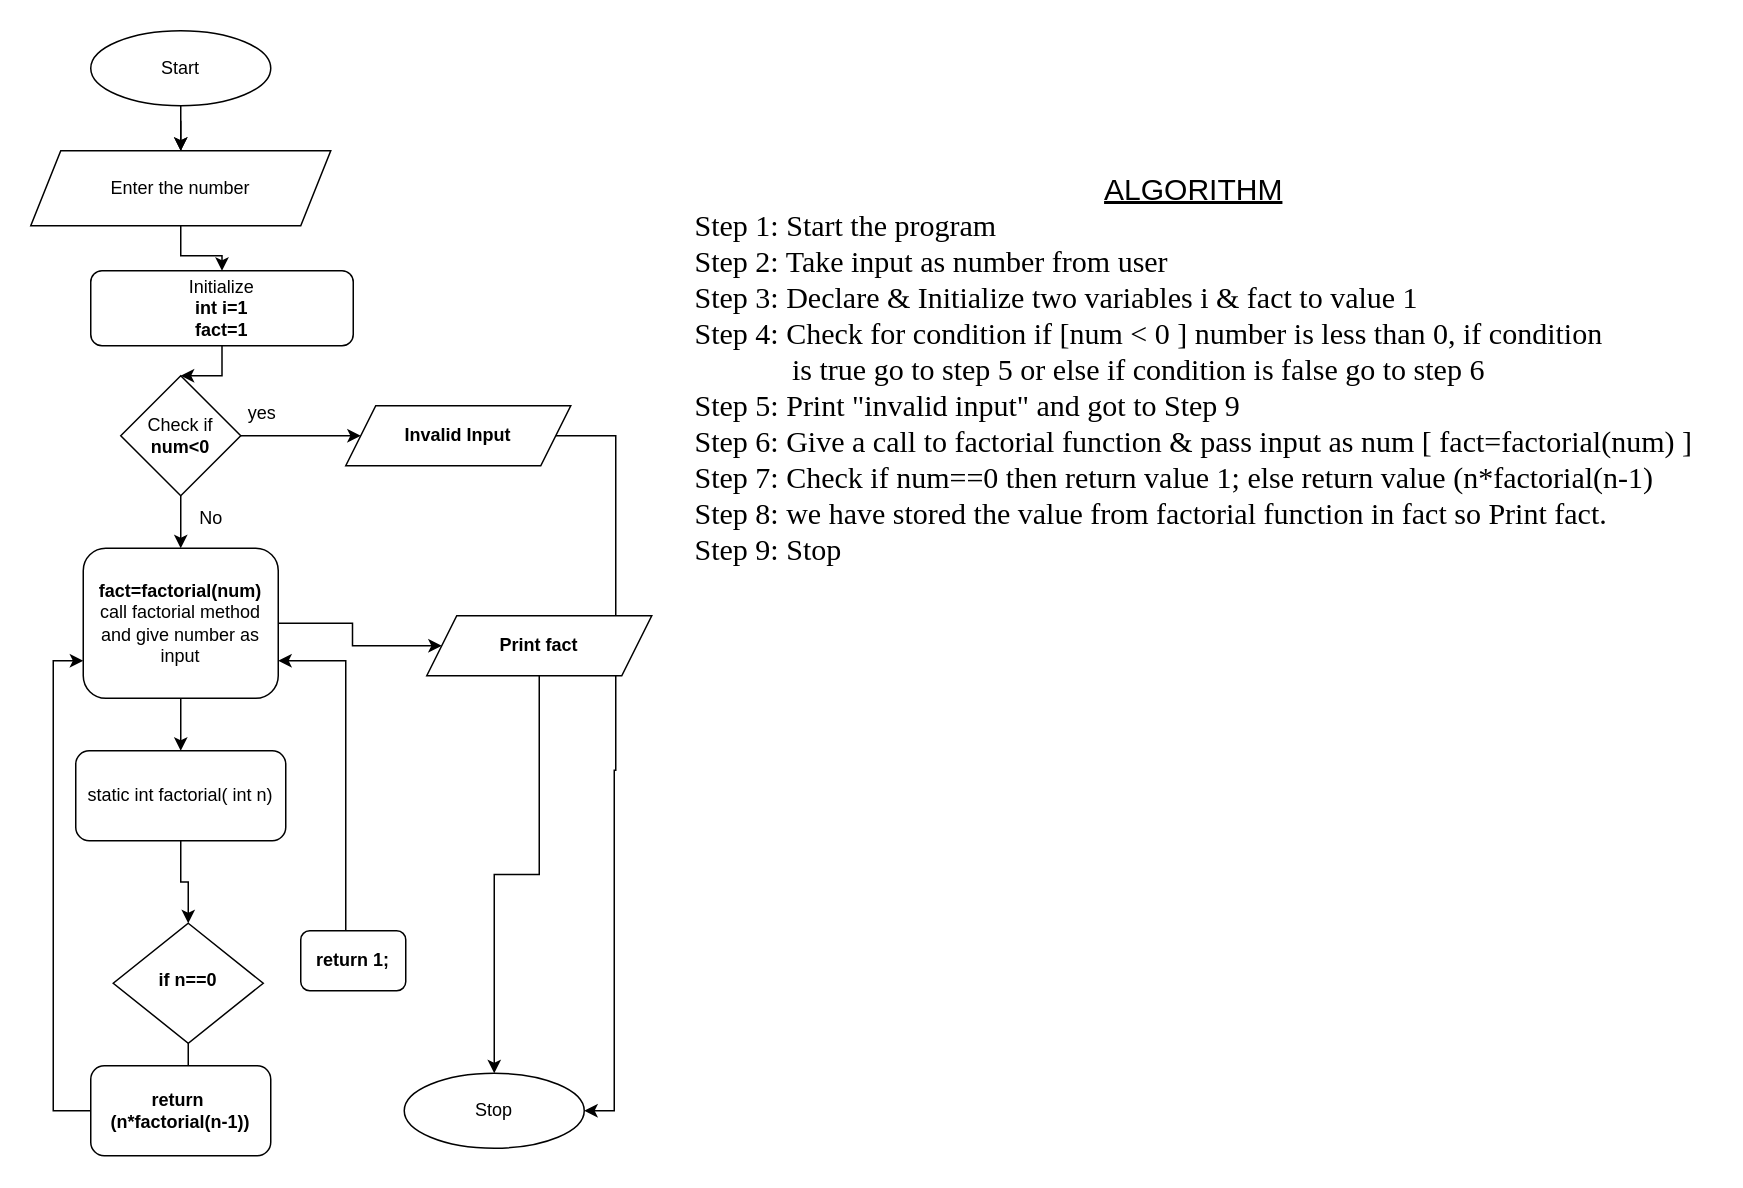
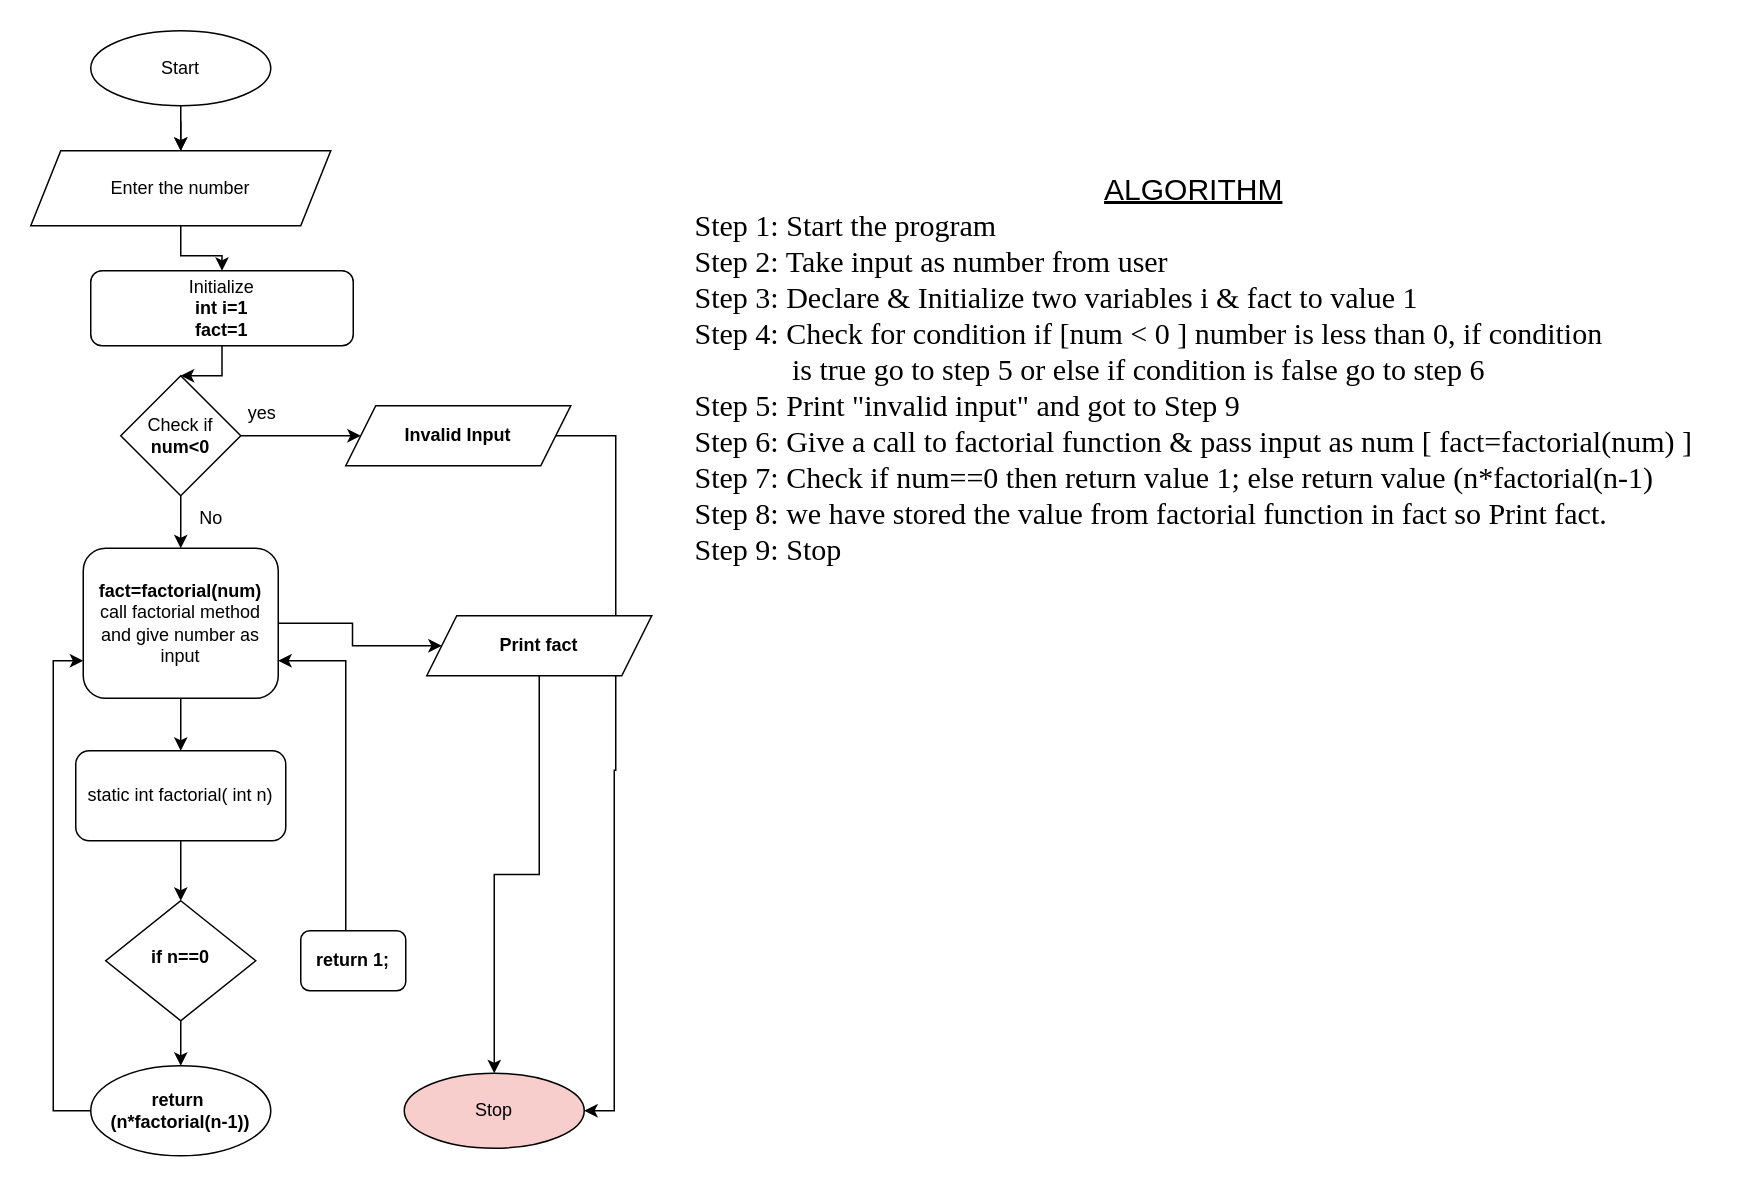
  <mxCell id="0" />
  <mxCell id="1" parent="0" />
  <mxCell id="2" value="" style="rounded=0;html=1;jettySize=auto;orthogonalLoop=1;fontSize=11;endArrow=block;endFill=0;endSize=8;strokeWidth=1;shadow=0;labelBackgroundColor=none;edgeStyle=orthogonalEdgeStyle;" parent="1" edge="1"><mxGeometry relative="1" as="geometry"><mxPoint x="120" y="30" as="sourcePoint" /><mxPoint x="120" y="70" as="targetPoint" /></mxGeometry></mxCell>
  <mxCell id="3" value="" style="edgeStyle=orthogonalEdgeStyle;rounded=0;orthogonalLoop=1;jettySize=auto;html=1;entryX=0.5;entryY=0;entryDx=0;entryDy=0;" parent="1" source="5" target="13" edge="1"><mxGeometry relative="1" as="geometry"><mxPoint x="120" y="170" as="targetPoint" /></mxGeometry></mxCell>
  <mxCell id="4" style="edgeStyle=orthogonalEdgeStyle;rounded=0;orthogonalLoop=1;jettySize=auto;html=1;" parent="1" source="5" edge="1"><mxGeometry relative="1" as="geometry"><mxPoint x="120" y="100" as="targetPoint" /></mxGeometry></mxCell>
  <mxCell id="5" value="Enter the number" style="shape=parallelogram;perimeter=parallelogramPerimeter;whiteSpace=wrap;html=1;fixedSize=1;" parent="1" vertex="1"><mxGeometry x="20" y="100" width="200" height="50" as="geometry" /></mxCell>
  <mxCell id="6" value="" style="edgeStyle=orthogonalEdgeStyle;rounded=0;orthogonalLoop=1;jettySize=auto;html=1;" parent="1" source="7" edge="1"><mxGeometry relative="1" as="geometry"><mxPoint x="120" y="100" as="targetPoint" /></mxGeometry></mxCell>
  <mxCell id="7" value="Start" style="ellipse;whiteSpace=wrap;html=1;" parent="1" vertex="1"><mxGeometry x="60" y="20" width="120" height="50" as="geometry" /></mxCell>
- <mxCell id="8" value="Stop" style="ellipse;whiteSpace=wrap;html=1;" parent="1" vertex="1"><mxGeometry x="269" y="715" width="120" height="50" as="geometry" /></mxCell>
+ <mxCell id="8" value="Stop" style="ellipse;whiteSpace=wrap;html=1;fillColor=#f8cecc;" parent="1" vertex="1"><mxGeometry x="269" y="715" width="120" height="50" as="geometry" /></mxCell>
  <mxCell id="9" style="edgeStyle=orthogonalEdgeStyle;rounded=0;orthogonalLoop=1;jettySize=auto;html=1;entryX=0;entryY=0.5;entryDx=0;entryDy=0;" parent="1" source="11" target="18" edge="1"><mxGeometry relative="1" as="geometry" /></mxCell>
  <mxCell id="10" value="" style="edgeStyle=orthogonalEdgeStyle;rounded=0;orthogonalLoop=1;jettySize=auto;html=1;" parent="1" source="11" target="21" edge="1"><mxGeometry relative="1" as="geometry" /></mxCell>
  <mxCell id="11" value="Check if&lt;br&gt;&lt;b&gt;num&amp;lt;0&lt;/b&gt;" style="rhombus;whiteSpace=wrap;html=1;" parent="1" vertex="1"><mxGeometry x="80" y="250" width="80" height="80" as="geometry" /></mxCell>
  <mxCell id="12" value="" style="edgeStyle=orthogonalEdgeStyle;rounded=0;orthogonalLoop=1;jettySize=auto;html=1;" parent="1" source="13" target="11" edge="1"><mxGeometry relative="1" as="geometry" /></mxCell>
  <mxCell id="13" value="Initialize&lt;br&gt;&lt;b&gt;int i=1&lt;br&gt;fact=1&lt;/b&gt;" style="rounded=1;whiteSpace=wrap;html=1;" parent="1" vertex="1"><mxGeometry x="60" y="180" width="175" height="50" as="geometry" /></mxCell>
  <mxCell id="14" value="yes" style="text;html=1;resizable=0;autosize=1;align=center;verticalAlign=middle;points=[];fillColor=none;strokeColor=none;rounded=0;" parent="1" vertex="1"><mxGeometry x="154" y="260" width="40" height="30" as="geometry" /></mxCell>
  <mxCell id="15" value="No" style="text;html=1;resizable=0;autosize=1;align=center;verticalAlign=middle;points=[];fillColor=none;strokeColor=none;rounded=0;" parent="1" vertex="1"><mxGeometry x="120" y="330" width="40" height="30" as="geometry" /></mxCell>
  <mxCell id="16" value="&lt;font style=&quot;font-size: 20px;&quot;&gt;&lt;u&gt;ALGORITHM&lt;/u&gt;&lt;br&gt;&lt;div style=&quot;text-align: left;&quot;&gt;&lt;span style=&quot;background-color: initial;&quot;&gt;&lt;font style=&quot;font-size: 20px;&quot; face=&quot;Times New Roman&quot;&gt;Step 1: Start the program&lt;/font&gt;&lt;/span&gt;&lt;/div&gt;&lt;div style=&quot;text-align: left;&quot;&gt;&lt;span style=&quot;background-color: initial;&quot;&gt;&lt;font style=&quot;font-size: 20px;&quot; face=&quot;Times New Roman&quot;&gt;Step 2: Take input as number from user&lt;/font&gt;&lt;/span&gt;&lt;/div&gt;&lt;div style=&quot;text-align: left;&quot;&gt;&lt;span style=&quot;background-color: initial;&quot;&gt;&lt;font style=&quot;font-size: 20px;&quot; face=&quot;Times New Roman&quot;&gt;Step 3: Declare &amp;amp; Initialize two variables i &amp;amp; fact to value 1&lt;/font&gt;&lt;/span&gt;&lt;/div&gt;&lt;div style=&quot;text-align: left;&quot;&gt;&lt;font style=&quot;font-size: 20px;&quot; face=&quot;Times New Roman&quot;&gt;Step 4: Check for condition if [num &amp;lt; 0 ] number is less than 0, if condition&lt;/font&gt;&lt;/div&gt;&lt;div style=&quot;text-align: left;&quot;&gt;&lt;font style=&quot;font-size: 20px;&quot; face=&quot;Times New Roman&quot;&gt;&amp;nbsp; &amp;nbsp; &amp;nbsp; &amp;nbsp; &amp;nbsp; &amp;nbsp; &amp;nbsp;is true go to step 5 or else if condition is false go to step 6&lt;/font&gt;&lt;/div&gt;&lt;div style=&quot;text-align: left;&quot;&gt;&lt;font style=&quot;font-size: 20px;&quot; face=&quot;Times New Roman&quot;&gt;Step 5: Print &quot;invalid input&quot; and got to Step 9&lt;/font&gt;&lt;/div&gt;&lt;div style=&quot;text-align: left;&quot;&gt;&lt;font style=&quot;font-size: 20px;&quot; face=&quot;Times New Roman&quot;&gt;Step 6: Give a call to factorial function &amp;amp; pass input as num [ fact=factorial(num) ]&lt;/font&gt;&lt;/div&gt;&lt;div style=&quot;text-align: left;&quot;&gt;&lt;font style=&quot;font-size: 20px;&quot; face=&quot;Times New Roman&quot;&gt;Step 7: Check if num==0 then return value 1; else return value (n*factorial(n-1)&lt;/font&gt;&lt;/div&gt;&lt;div style=&quot;text-align: left;&quot;&gt;&lt;font style=&quot;font-size: 20px;&quot; face=&quot;Times New Roman&quot;&gt;Step 8: we have stored the value from factorial function in fact so Print fact.&lt;/font&gt;&lt;/div&gt;&lt;div style=&quot;text-align: left;&quot;&gt;&lt;font style=&quot;font-size: 20px;&quot; face=&quot;Times New Roman&quot;&gt;Step 9: Stop&lt;br&gt;&lt;/font&gt;&lt;/div&gt;&lt;/font&gt;" style="text;html=1;resizable=0;autosize=1;align=center;verticalAlign=middle;points=[];fillColor=none;strokeColor=none;rounded=0;" parent="1" vertex="1"><mxGeometry x="450" y="100" width="690" height="290" as="geometry" /></mxCell>
  <mxCell id="17" style="edgeStyle=orthogonalEdgeStyle;rounded=0;orthogonalLoop=1;jettySize=auto;html=1;entryX=1;entryY=0.5;entryDx=0;entryDy=0;" parent="1" source="18" target="8" edge="1"><mxGeometry relative="1" as="geometry"><Array as="points"><mxPoint x="410" y="290" /><mxPoint x="410" y="513" /><mxPoint x="409" y="513" /><mxPoint x="409" y="740" /></Array></mxGeometry></mxCell>
  <mxCell id="18" value="&lt;b&gt;Invalid Input&lt;/b&gt;" style="shape=parallelogram;perimeter=parallelogramPerimeter;whiteSpace=wrap;html=1;fixedSize=1;" parent="1" vertex="1"><mxGeometry x="230" y="270" width="150" height="40" as="geometry" /></mxCell>
  <mxCell id="19" value="" style="edgeStyle=orthogonalEdgeStyle;rounded=0;orthogonalLoop=1;jettySize=auto;html=1;" parent="1" source="21" target="23" edge="1"><mxGeometry relative="1" as="geometry" /></mxCell>
  <mxCell id="20" value="" style="edgeStyle=orthogonalEdgeStyle;rounded=0;orthogonalLoop=1;jettySize=auto;html=1;" parent="1" source="21" target="31" edge="1"><mxGeometry relative="1" as="geometry" /></mxCell>
  <mxCell id="21" value="&lt;b&gt;fact=factorial(num)&lt;/b&gt;&lt;br&gt;call factorial method and give number as input" style="rounded=1;whiteSpace=wrap;html=1;" parent="1" vertex="1"><mxGeometry x="55" y="365" width="130" height="100" as="geometry" /></mxCell>
  <mxCell id="22" value="" style="edgeStyle=orthogonalEdgeStyle;rounded=0;orthogonalLoop=1;jettySize=auto;html=1;" parent="1" source="23" target="25" edge="1"><mxGeometry relative="1" as="geometry" /></mxCell>
  <mxCell id="23" value="static int factorial( int n)" style="rounded=1;whiteSpace=wrap;html=1;" parent="1" vertex="1"><mxGeometry x="50" y="500" width="140" height="60" as="geometry" /></mxCell>
  <mxCell id="24" value="" style="edgeStyle=orthogonalEdgeStyle;rounded=0;orthogonalLoop=1;jettySize=auto;html=1;" parent="1" source="25" target="29" edge="1"><mxGeometry relative="1" as="geometry" /></mxCell>
- <mxCell id="25" value="&lt;b&gt;if n==0&lt;/b&gt;" style="rhombus;whiteSpace=wrap;html=1;shadow=0;fontFamily=Helvetica;fontSize=12;align=center;strokeWidth=1;spacing=6;spacingTop=-4;" parent="1" vertex="1"><mxGeometry x="75" y="615" width="100" height="80" as="geometry" /></mxCell>
+ <mxCell id="25" value="&lt;b&gt;if n==0&lt;/b&gt;" style="rhombus;whiteSpace=wrap;html=1;shadow=0;fontFamily=Helvetica;fontSize=12;align=center;strokeWidth=1;spacing=6;spacingTop=-4;" parent="1" vertex="1"><mxGeometry x="70" y="600" width="100" height="80" as="geometry" /></mxCell>
  <mxCell id="26" style="edgeStyle=orthogonalEdgeStyle;rounded=0;orthogonalLoop=1;jettySize=auto;html=1;" parent="1" source="27" edge="1"><mxGeometry relative="1" as="geometry"><mxPoint x="185" y="440" as="targetPoint" /><Array as="points"><mxPoint x="230" y="440" /><mxPoint x="185" y="440" /></Array></mxGeometry></mxCell>
  <mxCell id="27" value="&lt;b&gt;return 1;&lt;/b&gt;" style="rounded=1;whiteSpace=wrap;html=1;" parent="1" vertex="1"><mxGeometry x="200" y="620" width="70" height="40" as="geometry" /></mxCell>
  <mxCell id="28" style="edgeStyle=orthogonalEdgeStyle;rounded=0;orthogonalLoop=1;jettySize=auto;html=1;entryX=0;entryY=0.75;entryDx=0;entryDy=0;" parent="1" source="29" target="21" edge="1"><mxGeometry relative="1" as="geometry"><Array as="points"><mxPoint x="35" y="740" /><mxPoint x="35" y="440" /></Array></mxGeometry></mxCell>
- <mxCell id="29" value="&lt;b&gt;return&amp;nbsp;&lt;br&gt;(n*factorial(n-1))&lt;/b&gt;" style="rounded=1;whiteSpace=wrap;html=1;" parent="1" vertex="1"><mxGeometry x="60" y="710" width="120" height="60" as="geometry" /></mxCell>
+ <mxCell id="29" value="&lt;b&gt;return&amp;nbsp;&lt;br&gt;(n*factorial(n-1))&lt;/b&gt;" style="ellipse;whiteSpace=wrap;html=1;" parent="1" vertex="1"><mxGeometry x="60" y="710" width="120" height="60" as="geometry" /></mxCell>
  <mxCell id="30" style="edgeStyle=orthogonalEdgeStyle;rounded=0;orthogonalLoop=1;jettySize=auto;html=1;" parent="1" source="31" target="8" edge="1"><mxGeometry relative="1" as="geometry" /></mxCell>
  <mxCell id="31" value="&lt;b&gt;Print fact&lt;/b&gt;" style="shape=parallelogram;perimeter=parallelogramPerimeter;whiteSpace=wrap;html=1;fixedSize=1;" parent="1" vertex="1"><mxGeometry x="284" y="410" width="150" height="40" as="geometry" /></mxCell>
